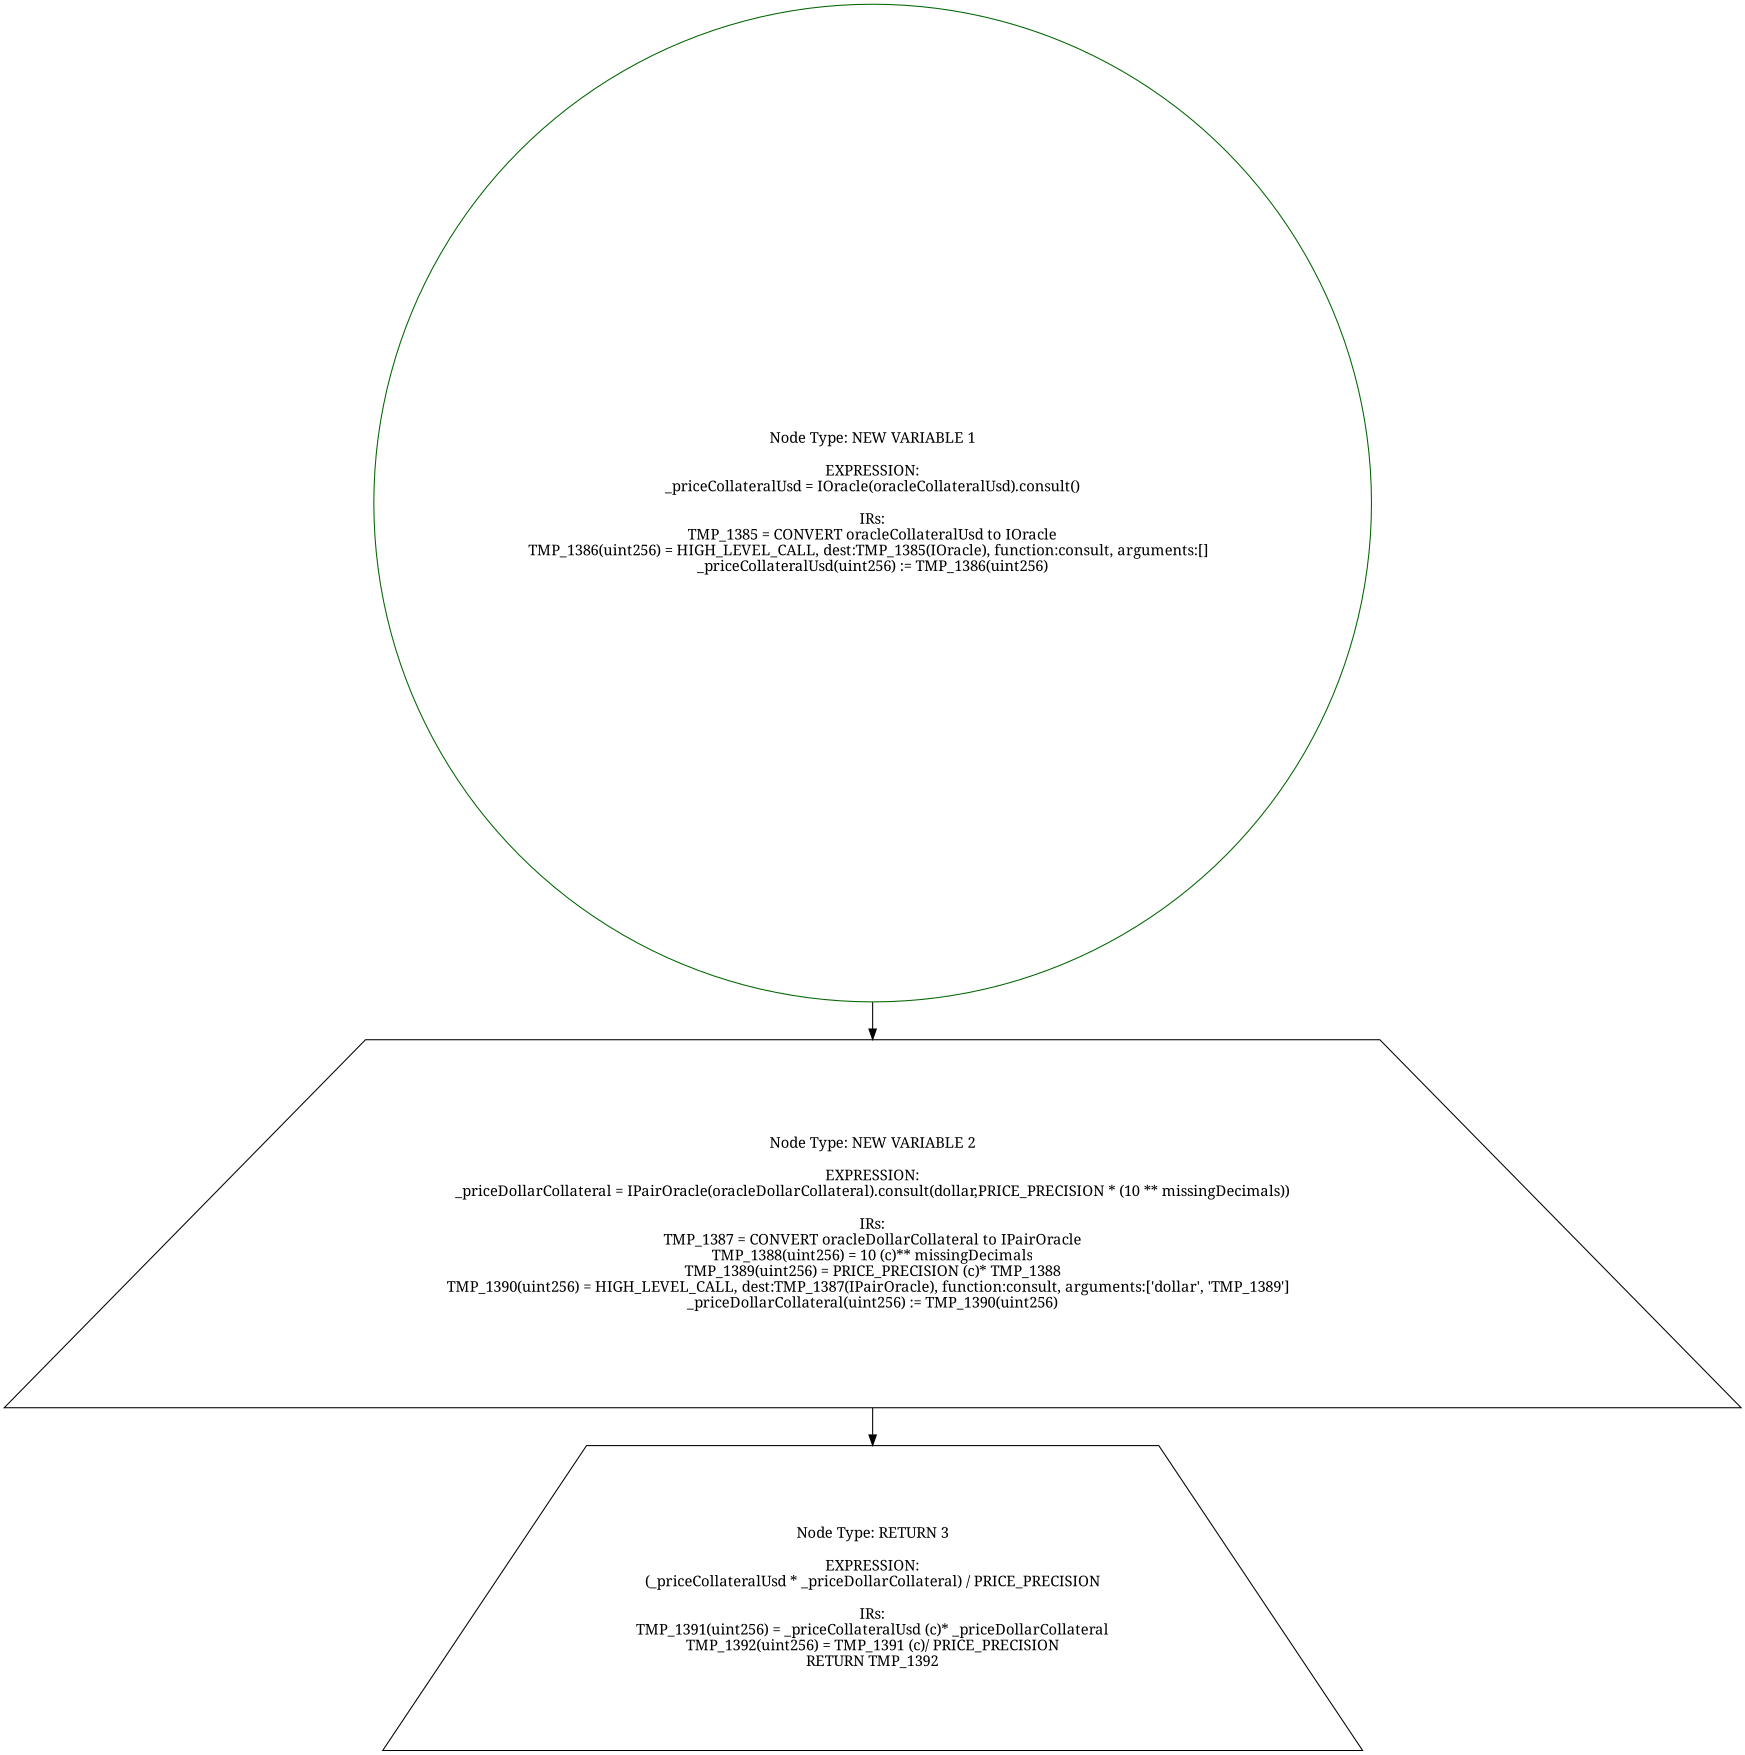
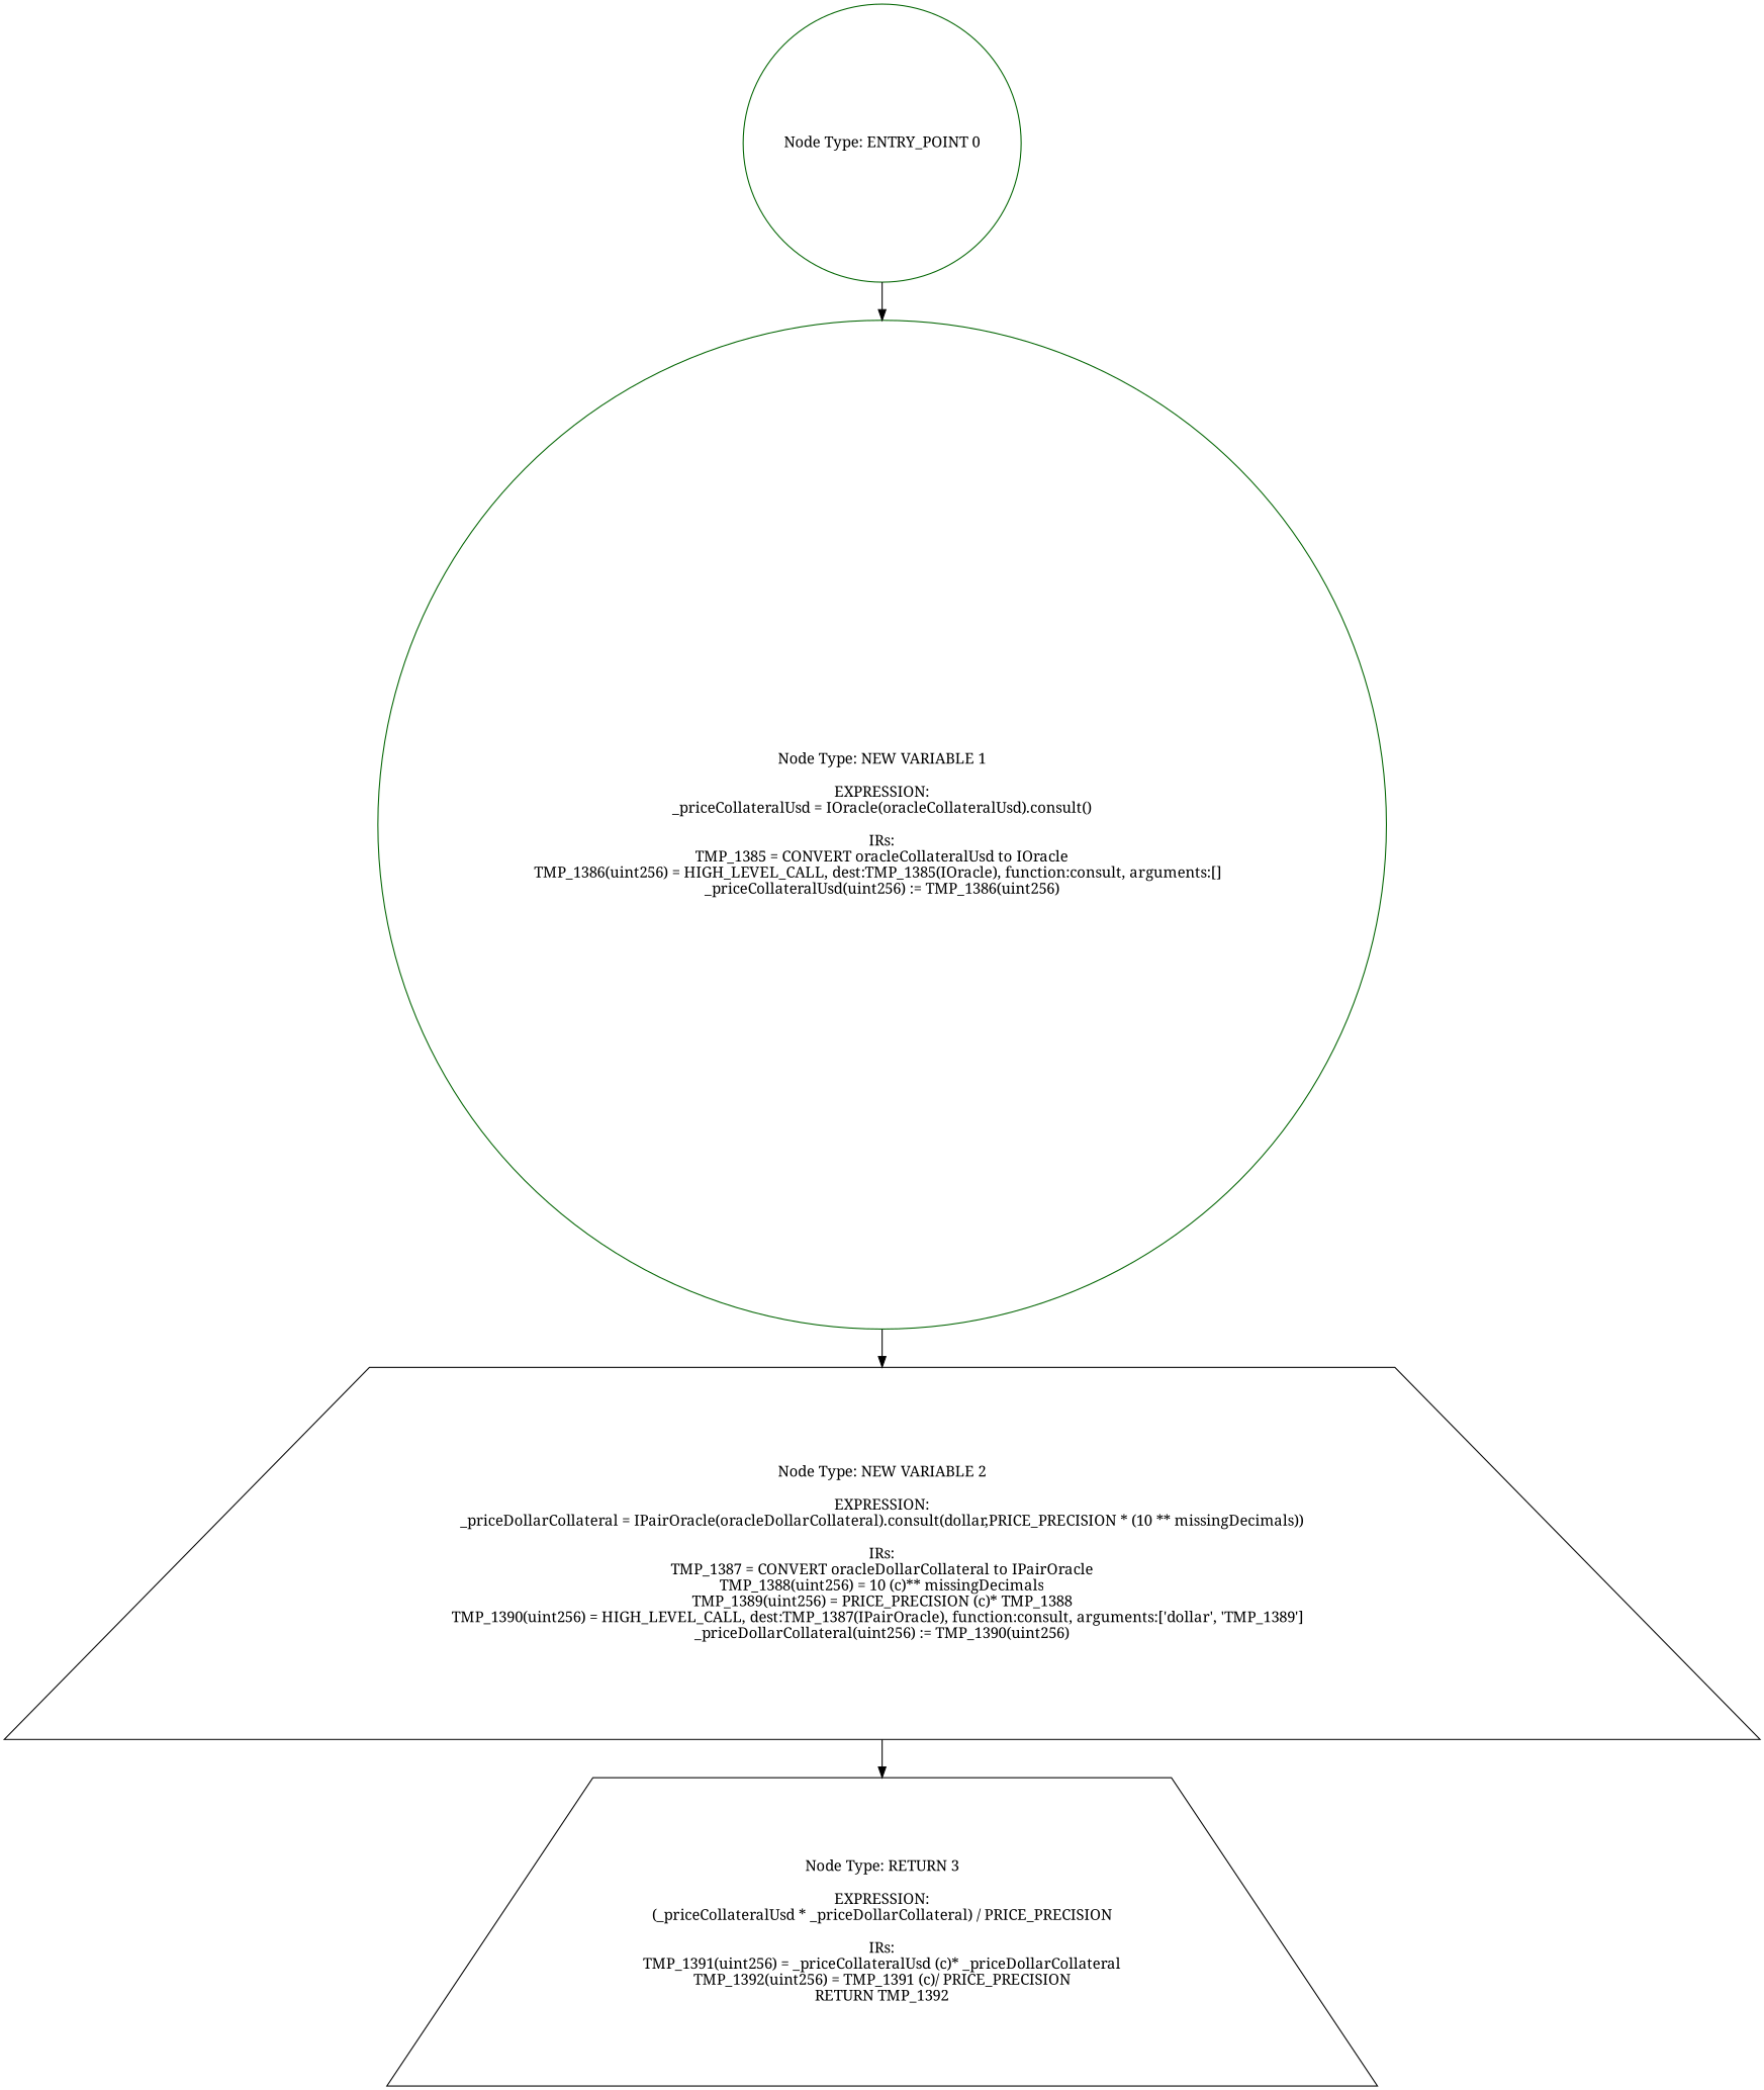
  digraph {
    fontname="Noto Serif"
    node [color=darkgreen shape=circle fontname="Noto Serif"]
    edge [arrowhead=normal fontname="Noto Serif"]
+   n1 [label="Node Type: ENTRY_POINT 0\n"]
    n2 [label="Node Type: NEW VARIABLE 1\n\nEXPRESSION:\n_priceCollateralUsd = IOracle(oracleCollateralUsd).consult()\n\nIRs:\nTMP_1385 = CONVERT oracleCollateralUsd to IOracle\nTMP_1386(uint256) = HIGH_LEVEL_CALL, dest:TMP_1385(IOracle), function:consult, arguments:[]  \n_priceCollateralUsd(uint256) := TMP_1386(uint256)"]
    n3 [label="Node Type: NEW VARIABLE 2\n\nEXPRESSION:\n_priceDollarCollateral = IPairOracle(oracleDollarCollateral).consult(dollar,PRICE_PRECISION * (10 ** missingDecimals))\n\nIRs:\nTMP_1387 = CONVERT oracleDollarCollateral to IPairOracle\nTMP_1388(uint256) = 10 (c)** missingDecimals\nTMP_1389(uint256) = PRICE_PRECISION (c)* TMP_1388\nTMP_1390(uint256) = HIGH_LEVEL_CALL, dest:TMP_1387(IPairOracle), function:consult, arguments:['dollar', 'TMP_1389']  \n_priceDollarCollateral(uint256) := TMP_1390(uint256)" color=black shape=trapezium]
    n4 [label="Node Type: RETURN 3\n\nEXPRESSION:\n(_priceCollateralUsd * _priceDollarCollateral) / PRICE_PRECISION\n\nIRs:\nTMP_1391(uint256) = _priceCollateralUsd (c)* _priceDollarCollateral\nTMP_1392(uint256) = TMP_1391 (c)/ PRICE_PRECISION\nRETURN TMP_1392" color=black shape=trapezium]
+   n1 -> n2
    n2 -> n3
    n3 -> n4
  }
